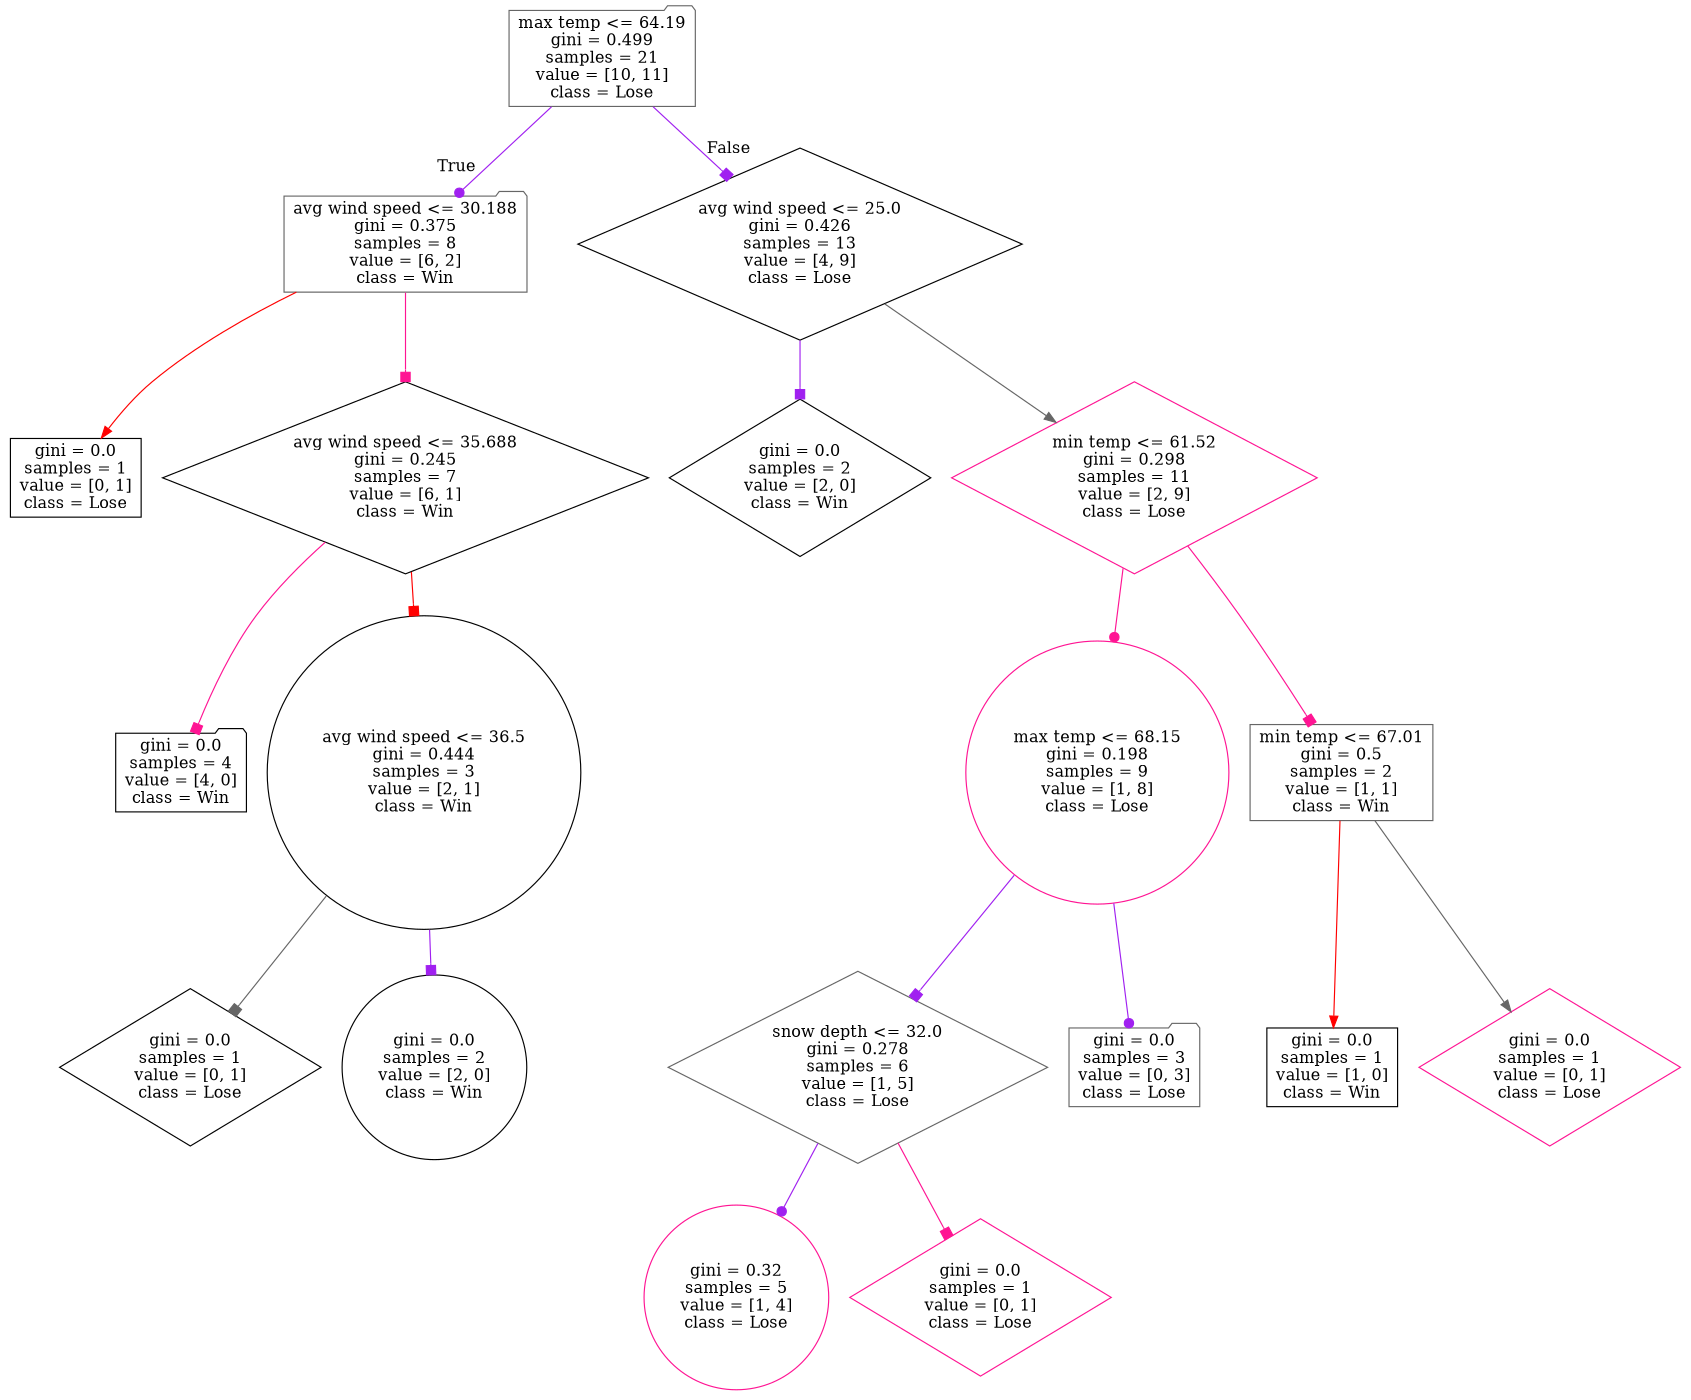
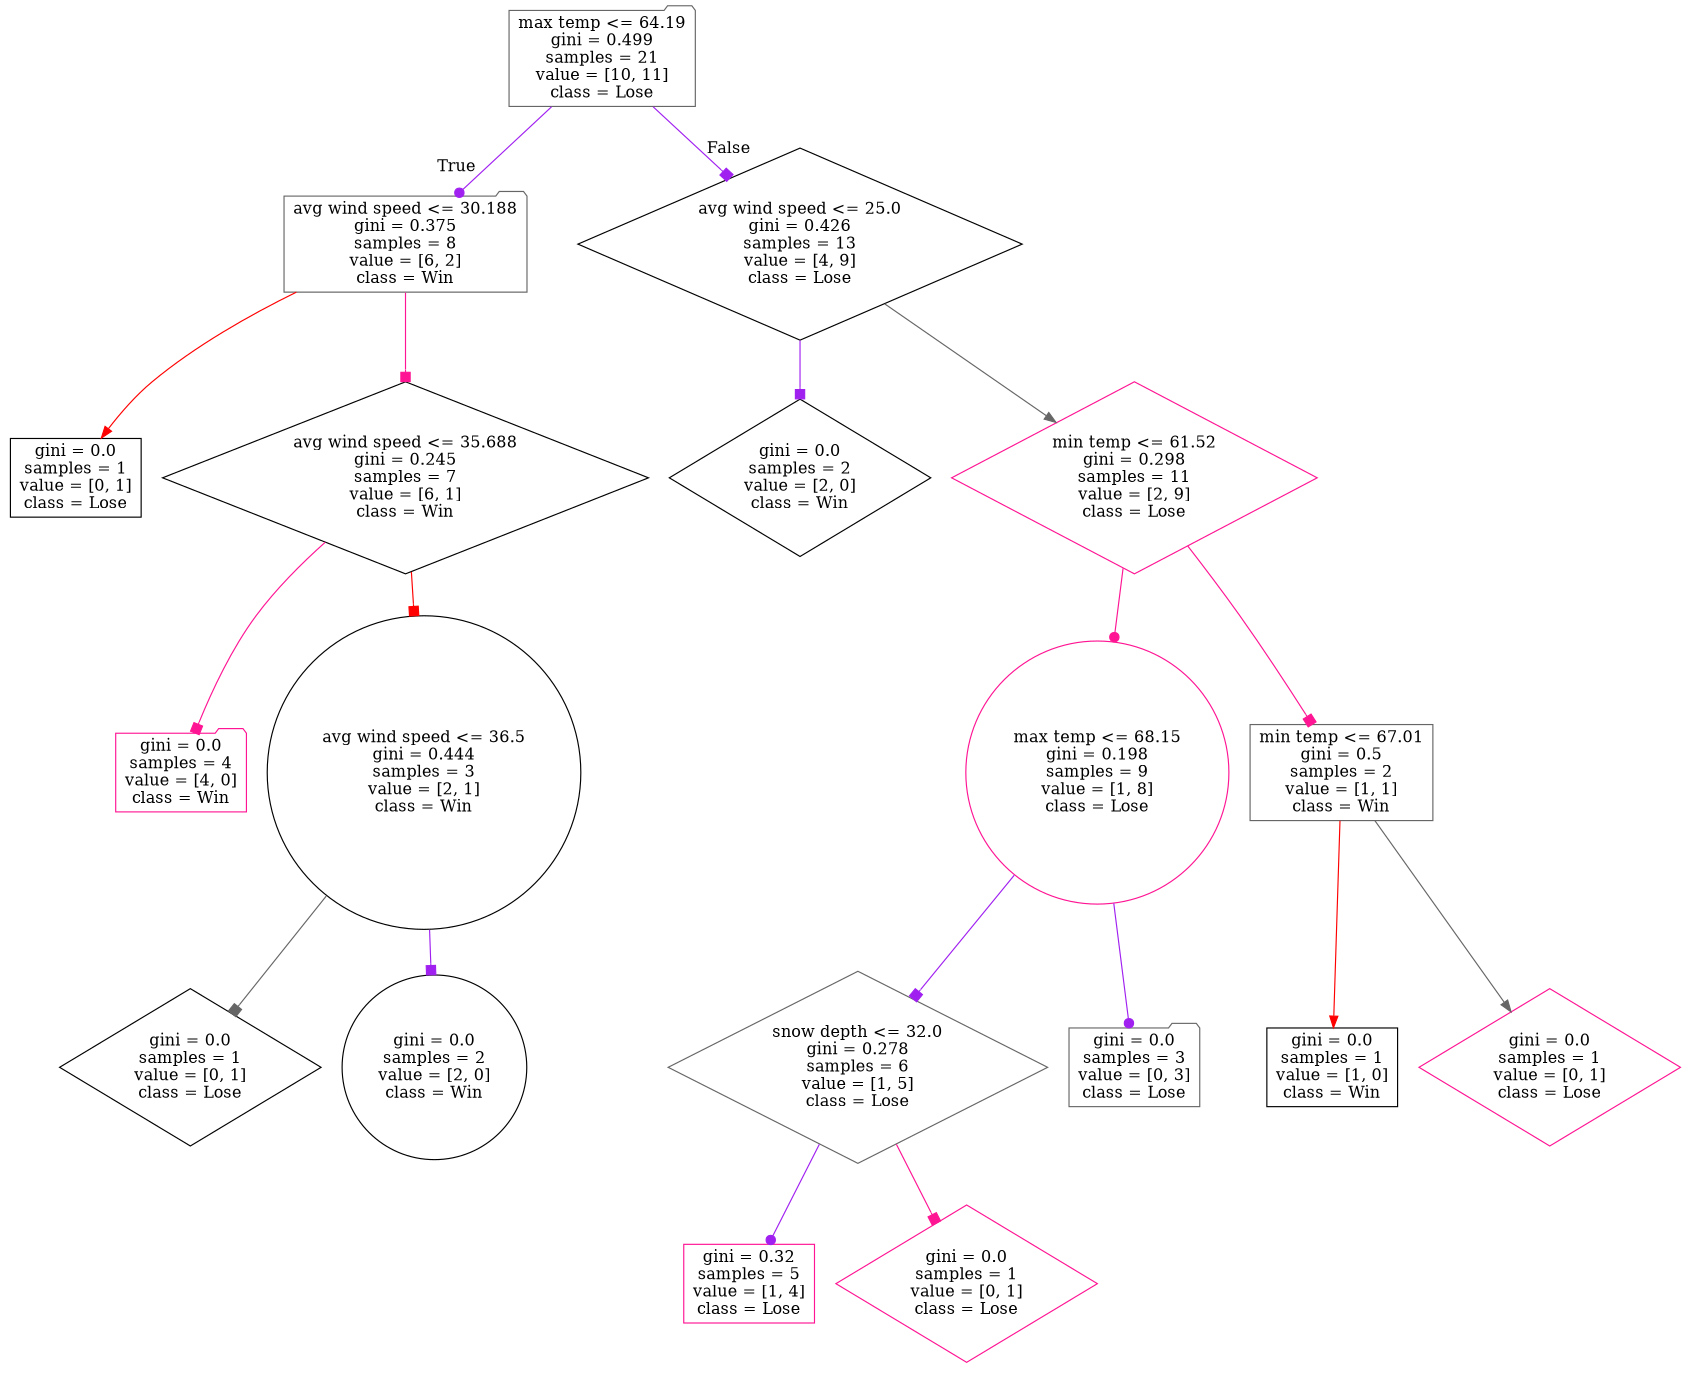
  digraph {
    fontname="DejaVu Serif"
    node [color=black fontname="DejaVu Serif" shape=diamond]
    edge [arrowhead=box color=purple fontname="DejaVu Serif"]
    n1 [color=gray40 label="max temp <= 64.19\ngini = 0.499\nsamples = 21\nvalue = [10, 11]\nclass = Lose" shape=folder]
    n2 [color=gray40 label="avg wind speed <= 30.188\ngini = 0.375\nsamples = 8\nvalue = [6, 2]\nclass = Win" shape=folder]
    n3 [label="avg wind speed <= 25.0\ngini = 0.426\nsamples = 13\nvalue = [4, 9]\nclass = Lose"]
    n4 [label="gini = 0.0\nsamples = 1\nvalue = [0, 1]\nclass = Lose" shape=box]
    n5 [label="avg wind speed <= 35.688\ngini = 0.245\nsamples = 7\nvalue = [6, 1]\nclass = Win"]
    n6 [label="gini = 0.0\nsamples = 2\nvalue = [2, 0]\nclass = Win"]
    n7 [color=deeppink label="min temp <= 61.52\ngini = 0.298\nsamples = 11\nvalue = [2, 9]\nclass = Lose"]
-   n8 [label="gini = 0.0\nsamples = 4\nvalue = [4, 0]\nclass = Win" shape=folder]
+   n8 [color=deeppink label="gini = 0.0\nsamples = 4\nvalue = [4, 0]\nclass = Win" shape=folder]
    n9 [label="avg wind speed <= 36.5\ngini = 0.444\nsamples = 3\nvalue = [2, 1]\nclass = Win" shape=circle]
    n10 [label="gini = 0.0\nsamples = 1\nvalue = [0, 1]\nclass = Lose"]
    n11 [label="gini = 0.0\nsamples = 2\nvalue = [2, 0]\nclass = Win" shape=circle]
    n12 [color=deeppink label="max temp <= 68.15\ngini = 0.198\nsamples = 9\nvalue = [1, 8]\nclass = Lose" shape=circle]
    n13 [color=gray40 label="min temp <= 67.01\ngini = 0.5\nsamples = 2\nvalue = [1, 1]\nclass = Win" shape=box]
    n14 [color=gray40 label="snow depth <= 32.0\ngini = 0.278\nsamples = 6\nvalue = [1, 5]\nclass = Lose"]
    n15 [color=gray40 label="gini = 0.0\nsamples = 3\nvalue = [0, 3]\nclass = Lose" shape=folder]
    n16 [label="gini = 0.0\nsamples = 1\nvalue = [1, 0]\nclass = Win" shape=box]
    n17 [color=deeppink label="gini = 0.0\nsamples = 1\nvalue = [0, 1]\nclass = Lose"]
-   n18 [color=deeppink label="gini = 0.32\nsamples = 5\nvalue = [1, 4]\nclass = Lose" shape=circle]
+   n18 [color=deeppink label="gini = 0.32\nsamples = 5\nvalue = [1, 4]\nclass = Lose" shape=box]
    n19 [color=deeppink label="gini = 0.0\nsamples = 1\nvalue = [0, 1]\nclass = Lose"]
    n1 -> n2 [arrowhead=dot headlabel=True labelangle=45 labeldistance=2.5]
    n1 -> n3 [headlabel=False labelangle=-45 labeldistance=2.5]
    n2 -> n4 [arrowhead=normal color=red]
    n2 -> n5 [color=deeppink]
    n3 -> n6
    n3 -> n7 [arrowhead=normal color=gray40]
    n5 -> n8 [color=deeppink]
    n5 -> n9 [color=red]
    n7 -> n12 [arrowhead=dot color=deeppink]
    n7 -> n13 [color=deeppink]
    n9 -> n10 [color=gray40]
    n9 -> n11
    n12 -> n14
    n12 -> n15 [arrowhead=dot]
    n13 -> n16 [arrowhead=normal color=red]
    n13 -> n17 [arrowhead=normal color=gray40]
    n14 -> n18 [arrowhead=dot]
    n14 -> n19 [color=deeppink]
  }
